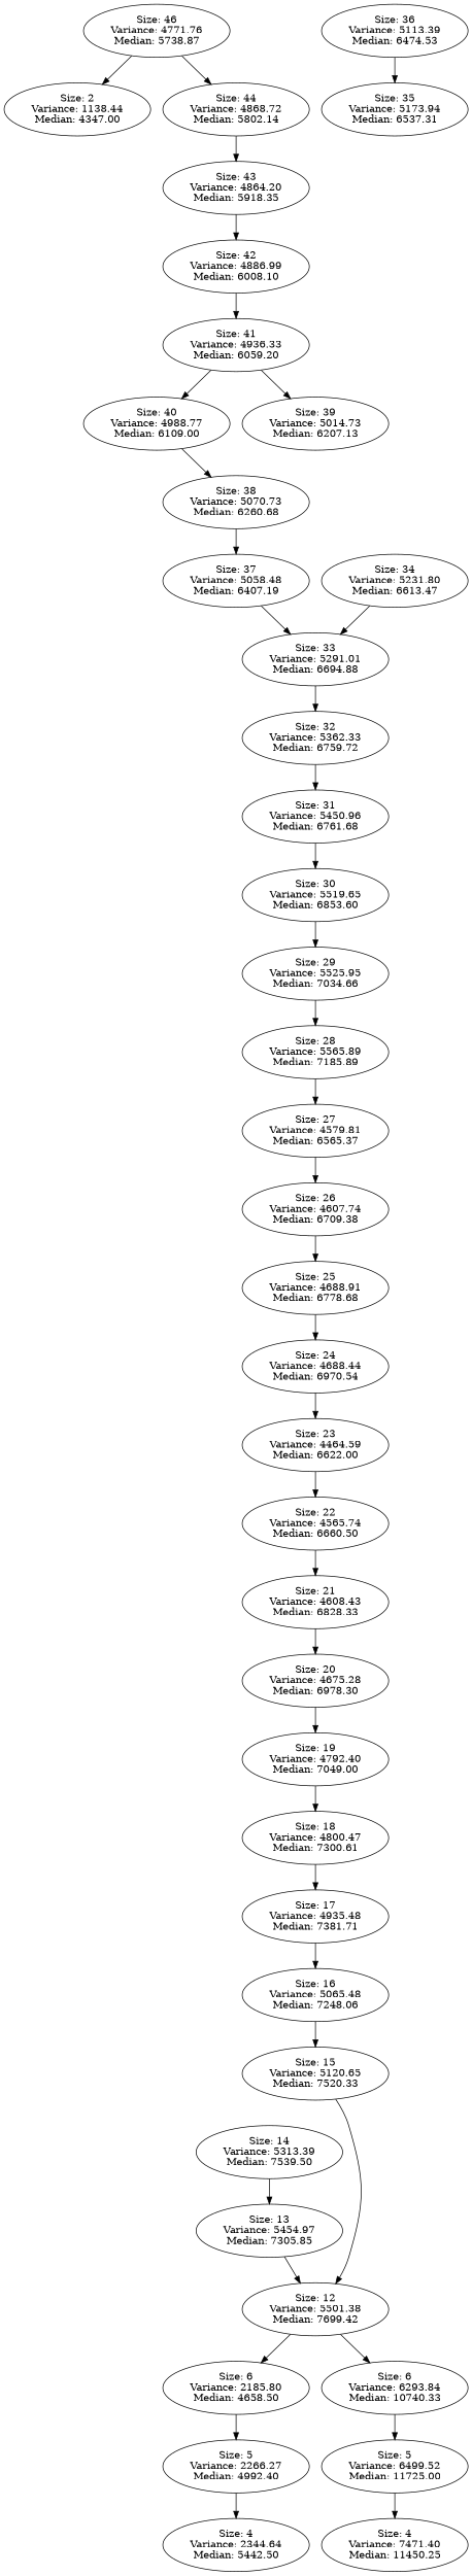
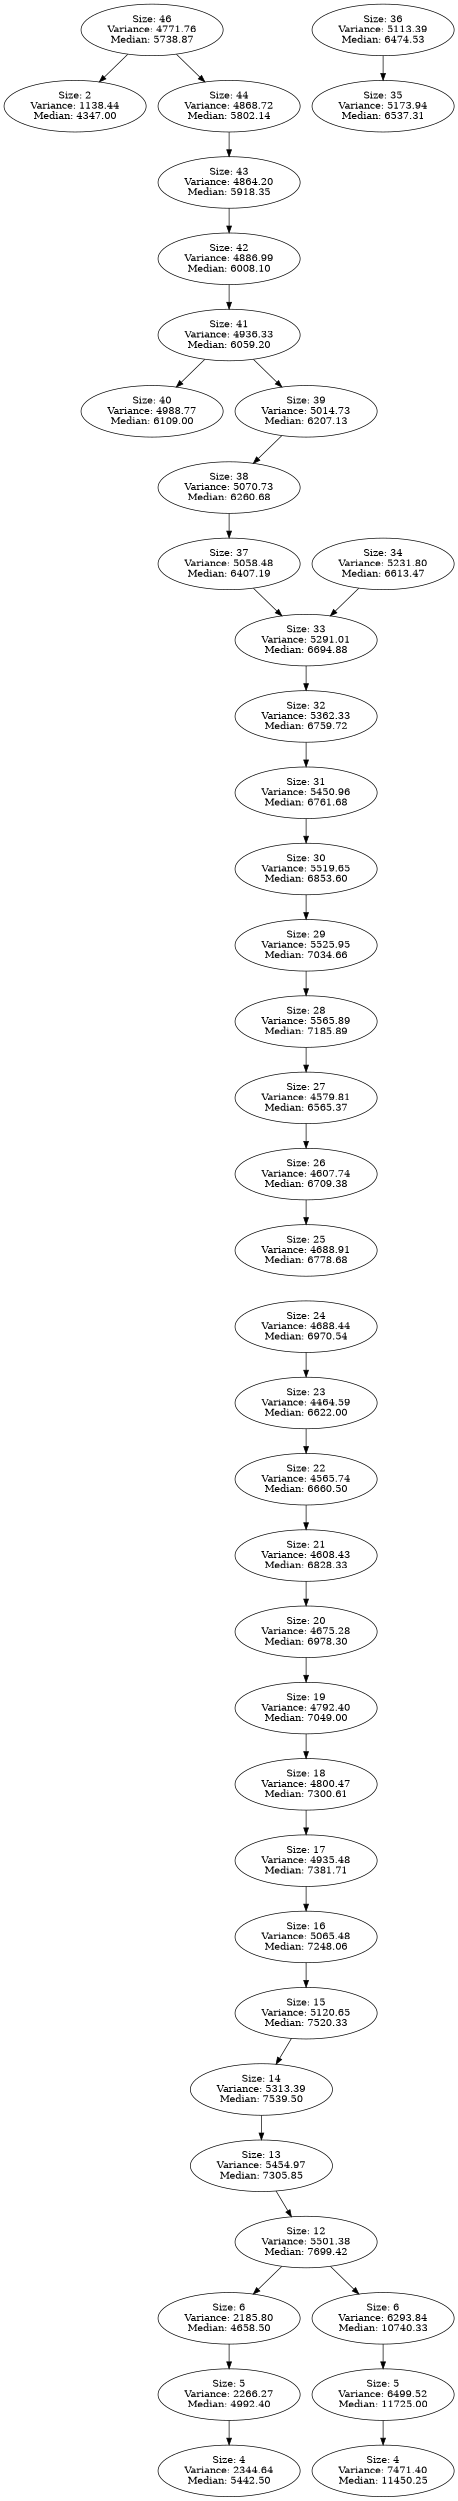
  digraph {
    L=35
    "Size: 46\nVariance: 4771.76\nMedian: 5738.87"
    "Size: 2\nVariance: 1138.44\nMedian: 4347.00"
    "Size: 44\nVariance: 4868.72\nMedian: 5802.14"
    "Size: 43\nVariance: 4864.20\nMedian: 5918.35"
    "Size: 42\nVariance: 4886.99\nMedian: 6008.10"
    "Size: 41\nVariance: 4936.33\nMedian: 6059.20"
    "Size: 40\nVariance: 4988.77\nMedian: 6109.00"
    "Size: 39\nVariance: 5014.73\nMedian: 6207.13"
    "Size: 38\nVariance: 5070.73\nMedian: 6260.68"
    "Size: 37\nVariance: 5058.48\nMedian: 6407.19"
    "Size: 33\nVariance: 5291.01\nMedian: 6694.88"
    "Size: 36\nVariance: 5113.39\nMedian: 6474.53"
    "Size: 35\nVariance: 5173.94\nMedian: 6537.31"
    "Size: 34\nVariance: 5231.80\nMedian: 6613.47"
    "Size: 32\nVariance: 5362.33\nMedian: 6759.72"
    "Size: 31\nVariance: 5450.96\nMedian: 6761.68"
    "Size: 30\nVariance: 5519.65\nMedian: 6853.60"
    "Size: 29\nVariance: 5525.95\nMedian: 7034.66"
    "Size: 28\nVariance: 5565.89\nMedian: 7185.89"
    "Size: 27\nVariance: 4579.81\nMedian: 6565.37"
    "Size: 26\nVariance: 4607.74\nMedian: 6709.38"
    "Size: 25\nVariance: 4688.91\nMedian: 6778.68"
    "Size: 24\nVariance: 4688.44\nMedian: 6970.54"
    "Size: 23\nVariance: 4464.59\nMedian: 6622.00"
    "Size: 22\nVariance: 4565.74\nMedian: 6660.50"
    "Size: 21\nVariance: 4608.43\nMedian: 6828.33"
    "Size: 20\nVariance: 4675.28\nMedian: 6978.30"
    "Size: 19\nVariance: 4792.40\nMedian: 7049.00"
    "Size: 18\nVariance: 4800.47\nMedian: 7300.61"
    "Size: 17\nVariance: 4935.48\nMedian: 7381.71"
    "Size: 16\nVariance: 5065.48\nMedian: 7248.06"
    "Size: 15\nVariance: 5120.65\nMedian: 7520.33"
    "Size: 14\nVariance: 5313.39\nMedian: 7539.50"
    "Size: 13\nVariance: 5454.97\nMedian: 7305.85"
    "Size: 12\nVariance: 5501.38\nMedian: 7699.42"
    "Size: 6\nVariance: 2185.80\nMedian: 4658.50"
    "Size: 6\nVariance: 6293.84\nMedian: 10740.33"
    "Size: 5\nVariance: 2266.27\nMedian: 4992.40"
    "Size: 5\nVariance: 6499.52\nMedian: 11725.00"
    "Size: 4\nVariance: 2344.64\nMedian: 5442.50"
    "Size: 4\nVariance: 7471.40\nMedian: 11450.25"
    "Size: 46\nVariance: 4771.76\nMedian: 5738.87" -> "Size: 2\nVariance: 1138.44\nMedian: 4347.00"
    "Size: 46\nVariance: 4771.76\nMedian: 5738.87" -> "Size: 44\nVariance: 4868.72\nMedian: 5802.14"
    "Size: 44\nVariance: 4868.72\nMedian: 5802.14" -> "Size: 43\nVariance: 4864.20\nMedian: 5918.35"
    "Size: 43\nVariance: 4864.20\nMedian: 5918.35" -> "Size: 42\nVariance: 4886.99\nMedian: 6008.10"
    "Size: 42\nVariance: 4886.99\nMedian: 6008.10" -> "Size: 41\nVariance: 4936.33\nMedian: 6059.20"
    "Size: 41\nVariance: 4936.33\nMedian: 6059.20" -> "Size: 40\nVariance: 4988.77\nMedian: 6109.00"
    "Size: 41\nVariance: 4936.33\nMedian: 6059.20" -> "Size: 39\nVariance: 5014.73\nMedian: 6207.13"
-   "Size: 40\nVariance: 4988.77\nMedian: 6109.00" -> "Size: 38\nVariance: 5070.73\nMedian: 6260.68"
+   "Size: 39\nVariance: 5014.73\nMedian: 6207.13" -> "Size: 38\nVariance: 5070.73\nMedian: 6260.68"
    "Size: 38\nVariance: 5070.73\nMedian: 6260.68" -> "Size: 37\nVariance: 5058.48\nMedian: 6407.19"
    "Size: 37\nVariance: 5058.48\nMedian: 6407.19" -> "Size: 33\nVariance: 5291.01\nMedian: 6694.88"
    "Size: 33\nVariance: 5291.01\nMedian: 6694.88" -> "Size: 32\nVariance: 5362.33\nMedian: 6759.72"
    "Size: 36\nVariance: 5113.39\nMedian: 6474.53" -> "Size: 35\nVariance: 5173.94\nMedian: 6537.31"
    "Size: 34\nVariance: 5231.80\nMedian: 6613.47" -> "Size: 33\nVariance: 5291.01\nMedian: 6694.88"
    "Size: 32\nVariance: 5362.33\nMedian: 6759.72" -> "Size: 31\nVariance: 5450.96\nMedian: 6761.68"
    "Size: 31\nVariance: 5450.96\nMedian: 6761.68" -> "Size: 30\nVariance: 5519.65\nMedian: 6853.60"
    "Size: 30\nVariance: 5519.65\nMedian: 6853.60" -> "Size: 29\nVariance: 5525.95\nMedian: 7034.66"
    "Size: 29\nVariance: 5525.95\nMedian: 7034.66" -> "Size: 28\nVariance: 5565.89\nMedian: 7185.89"
    "Size: 28\nVariance: 5565.89\nMedian: 7185.89" -> "Size: 27\nVariance: 4579.81\nMedian: 6565.37"
    "Size: 27\nVariance: 4579.81\nMedian: 6565.37" -> "Size: 26\nVariance: 4607.74\nMedian: 6709.38"
    "Size: 26\nVariance: 4607.74\nMedian: 6709.38" -> "Size: 25\nVariance: 4688.91\nMedian: 6778.68"
-   "Size: 25\nVariance: 4688.91\nMedian: 6778.68" -> "Size: 24\nVariance: 4688.44\nMedian: 6970.54"
    "Size: 24\nVariance: 4688.44\nMedian: 6970.54" -> "Size: 23\nVariance: 4464.59\nMedian: 6622.00"
    "Size: 23\nVariance: 4464.59\nMedian: 6622.00" -> "Size: 22\nVariance: 4565.74\nMedian: 6660.50"
    "Size: 22\nVariance: 4565.74\nMedian: 6660.50" -> "Size: 21\nVariance: 4608.43\nMedian: 6828.33"
    "Size: 21\nVariance: 4608.43\nMedian: 6828.33" -> "Size: 20\nVariance: 4675.28\nMedian: 6978.30"
    "Size: 20\nVariance: 4675.28\nMedian: 6978.30" -> "Size: 19\nVariance: 4792.40\nMedian: 7049.00"
    "Size: 19\nVariance: 4792.40\nMedian: 7049.00" -> "Size: 18\nVariance: 4800.47\nMedian: 7300.61"
    "Size: 18\nVariance: 4800.47\nMedian: 7300.61" -> "Size: 17\nVariance: 4935.48\nMedian: 7381.71"
    "Size: 17\nVariance: 4935.48\nMedian: 7381.71" -> "Size: 16\nVariance: 5065.48\nMedian: 7248.06"
    "Size: 16\nVariance: 5065.48\nMedian: 7248.06" -> "Size: 15\nVariance: 5120.65\nMedian: 7520.33"
-   "Size: 15\nVariance: 5120.65\nMedian: 7520.33" -> "Size: 12\nVariance: 5501.38\nMedian: 7699.42"
+   "Size: 15\nVariance: 5120.65\nMedian: 7520.33" -> "Size: 14\nVariance: 5313.39\nMedian: 7539.50"
    "Size: 14\nVariance: 5313.39\nMedian: 7539.50" -> "Size: 13\nVariance: 5454.97\nMedian: 7305.85"
    "Size: 13\nVariance: 5454.97\nMedian: 7305.85" -> "Size: 12\nVariance: 5501.38\nMedian: 7699.42"
    "Size: 12\nVariance: 5501.38\nMedian: 7699.42" -> "Size: 6\nVariance: 2185.80\nMedian: 4658.50"
    "Size: 12\nVariance: 5501.38\nMedian: 7699.42" -> "Size: 6\nVariance: 6293.84\nMedian: 10740.33"
    "Size: 6\nVariance: 2185.80\nMedian: 4658.50" -> "Size: 5\nVariance: 2266.27\nMedian: 4992.40"
    "Size: 6\nVariance: 6293.84\nMedian: 10740.33" -> "Size: 5\nVariance: 6499.52\nMedian: 11725.00"
    "Size: 5\nVariance: 2266.27\nMedian: 4992.40" -> "Size: 4\nVariance: 2344.64\nMedian: 5442.50"
    "Size: 5\nVariance: 6499.52\nMedian: 11725.00" -> "Size: 4\nVariance: 7471.40\nMedian: 11450.25"
  }
